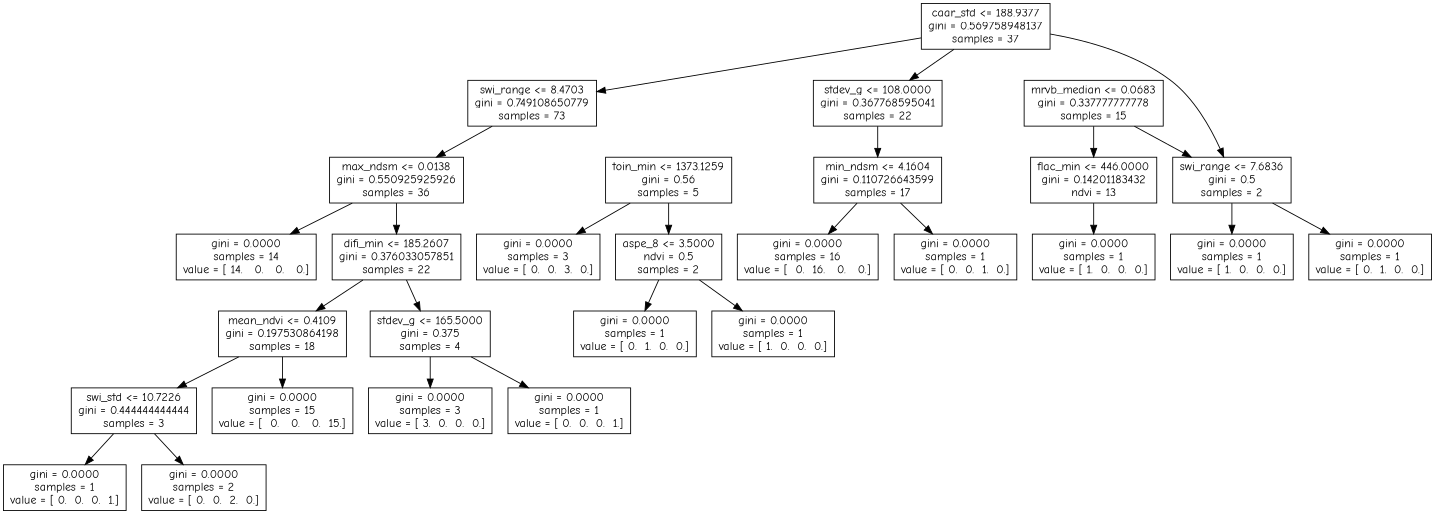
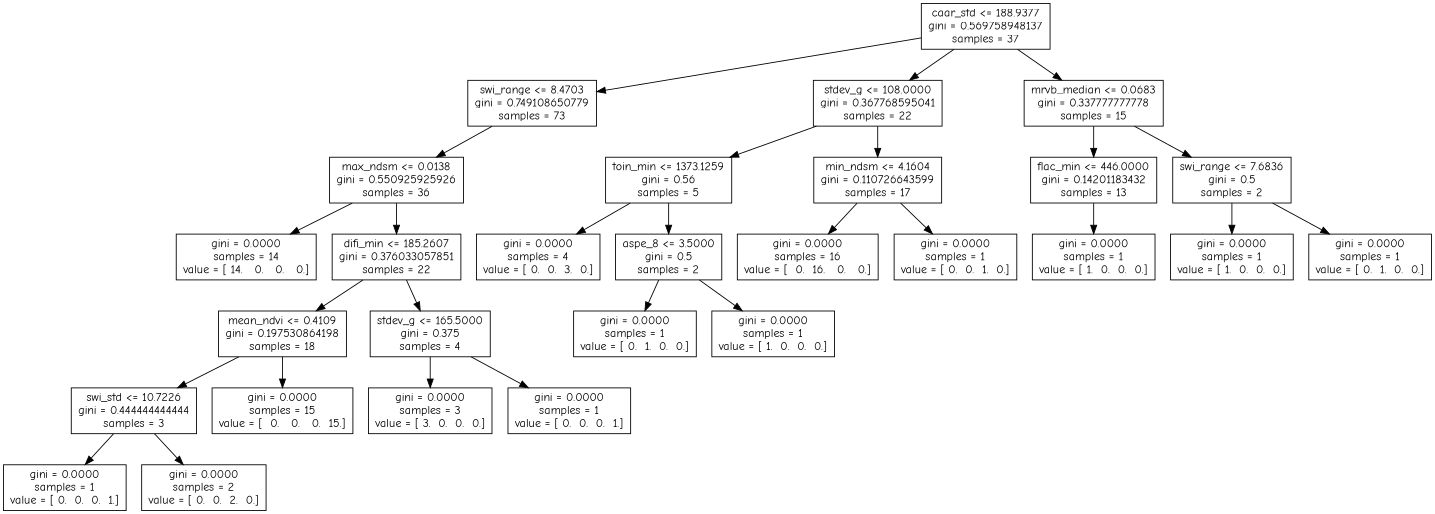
  digraph {
    fontname="Comic Neue"
    node [fontname="Comic Neue" shape=box]
    edge [fontname="Comic Neue"]
    n1 [label="swi_range <= 8.4703\ngini = 0.749108650779\nsamples = 73"]
    n2 [label="max_ndsm <= 0.0138\ngini = 0.550925925926\nsamples = 36"]
    n3 [label="caar_std <= 188.9377\ngini = 0.569758948137\nsamples = 37"]
    n4 [label="stdev_g <= 108.0000\ngini = 0.367768595041\nsamples = 22"]
    n5 [label="mrvb_median <= 0.0683\ngini = 0.337777777778\nsamples = 15"]
    n6 [label="gini = 0.0000\nsamples = 14\nvalue = [ 14.   0.   0.   0.]"]
    n7 [label="difi_min <= 185.2607\ngini = 0.376033057851\nsamples = 22"]
    n8 [label="toin_min <= 1373.1259\ngini = 0.56\nsamples = 5"]
    n9 [label="min_ndsm <= 4.1604\ngini = 0.110726643599\nsamples = 17"]
-   n10 [label="flac_min <= 446.0000\ngini = 0.14201183432\nndvi = 13"]
+   n10 [label="flac_min <= 446.0000\ngini = 0.14201183432\nsamples = 13"]
    n11 [label="swi_range <= 7.6836\ngini = 0.5\nsamples = 2"]
-   n12 [label="gini = 0.0000\nsamples = 3\nvalue = [ 0.  0.  3.  0.]"]
-   n13 [label="aspe_8 <= 3.5000\nndvi = 0.5\nsamples = 2"]
+   n12 [label="gini = 0.0000\nsamples = 4\nvalue = [ 0.  0.  3.  0.]"]
+   n13 [label="aspe_8 <= 3.5000\ngini = 0.5\nsamples = 2"]
    n14 [label="gini = 0.0000\nsamples = 16\nvalue = [  0.  16.   0.   0.]"]
    n15 [label="gini = 0.0000\nsamples = 1\nvalue = [ 0.  0.  1.  0.]"]
    n16 [label="gini = 0.0000\nsamples = 1\nvalue = [ 0.  1.  0.  0.]"]
    n17 [label="gini = 0.0000\nsamples = 1\nvalue = [ 1.  0.  0.  0.]"]
    n18 [label="gini = 0.0000\nsamples = 1\nvalue = [ 1.  0.  0.  0.]"]
    n19 [label="gini = 0.0000\nsamples = 1\nvalue = [ 1.  0.  0.  0.]"]
    n20 [label="gini = 0.0000\nsamples = 1\nvalue = [ 0.  1.  0.  0.]"]
    n21 [label="mean_ndvi <= 0.4109\ngini = 0.197530864198\nsamples = 18"]
    n22 [label="stdev_g <= 165.5000\ngini = 0.375\nsamples = 4"]
    n23 [label="swi_std <= 10.7226\ngini = 0.444444444444\nsamples = 3"]
    n24 [label="gini = 0.0000\nsamples = 15\nvalue = [  0.   0.   0.  15.]"]
    n25 [label="gini = 0.0000\nsamples = 3\nvalue = [ 3.  0.  0.  0.]"]
    n26 [label="gini = 0.0000\nsamples = 1\nvalue = [ 0.  0.  0.  1.]"]
    n27 [label="gini = 0.0000\nsamples = 1\nvalue = [ 0.  0.  0.  1.]"]
    n28 [label="gini = 0.0000\nsamples = 2\nvalue = [ 0.  0.  2.  0.]"]
    n1 -> n2
    n2 -> n6
    n2 -> n7
    n3 -> n1
    n3 -> n4
-   n3 -> n11
+   n3 -> n5
+   n4 -> n8
    n4 -> n9
    n5 -> n10
    n5 -> n11
    n7 -> n21
    n7 -> n22
    n8 -> n12
    n8 -> n13
    n9 -> n14
    n9 -> n15
    n10 -> n18
    n11 -> n19
    n11 -> n20
    n13 -> n16
    n13 -> n17
    n21 -> n23
    n21 -> n24
    n22 -> n25
    n22 -> n26
    n23 -> n27
    n23 -> n28
  }
